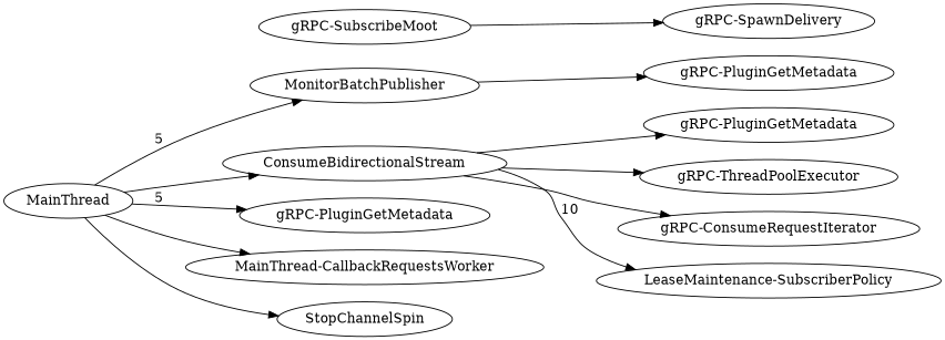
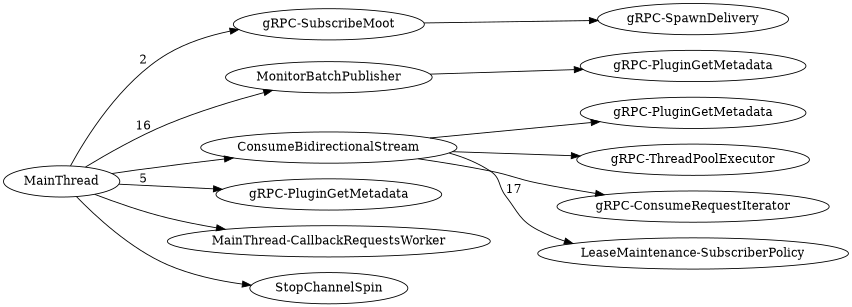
  digraph {
    rankdir=LR
    n1 [label="gRPC-SubscribeMoot"]
    n2 [label="gRPC-SpawnDelivery"]
    n3 [label=MonitorBatchPublisher]
    n4 [label="gRPC-PluginGetMetadata"]
    n5 [label=ConsumeBidirectionalStream]
    n6 [label="gRPC-PluginGetMetadata"]
    n7 [label="gRPC-ThreadPoolExecutor"]
    n8 [label="gRPC-ConsumeRequestIterator"]
    n9 [label="LeaseMaintenance-SubscriberPolicy"]
    MainThread
    n11 [label="gRPC-PluginGetMetadata"]
    n12 [label="MainThread-CallbackRequestsWorker"]
    n13 [label=StopChannelSpin]
    n1 -> n2
    n3 -> n4
    n5 -> n6
    n5 -> n7
    n5 -> n8
-   n5 -> n9 [label=10]
-   MainThread -> n3 [label=5]
+   n5 -> n9 [label=17]
+   MainThread -> n1 [label=2]
+   MainThread -> n3 [label=16]
    MainThread -> n5
    MainThread -> n11 [label=5]
    MainThread -> n12
    MainThread -> n13
  }
